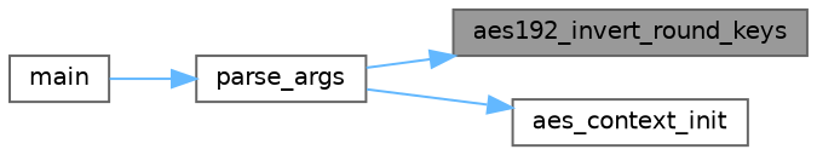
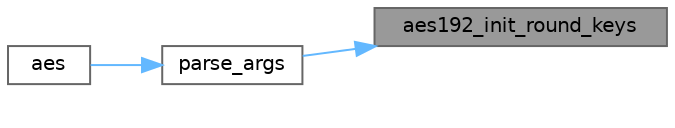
  digraph {
    rankdir=RL
    node [color=grey40 fillcolor=white fontname=Helvetica fontsize=10 shape=box style=filled]
    edge [color=steelblue1 dir=back fontname=Helvetica fontsize=10 labelfontname=Helvetica labelfontsize=10 style=solid]
-   n1 [color=gray40 fillcolor=grey60 fontcolor=black height=0.2 label=aes192_invert_round_keys width=0.4]
+   n1 [color=gray40 fillcolor=grey60 fontcolor=black height=0.2 label=aes192_init_round_keys width=0.4]
    n2 [height=0.2 label=parse_args width=0.4]
-   n3 [height=0.2 label=aes_context_init width=0.4]
-   n4 [height=0.2 label=main width=0.4]
+   n4 [height=0.2 label=aes width=0.4]
    n1 -> n2
    n2 -> n4
-   n3 -> n2
  }
